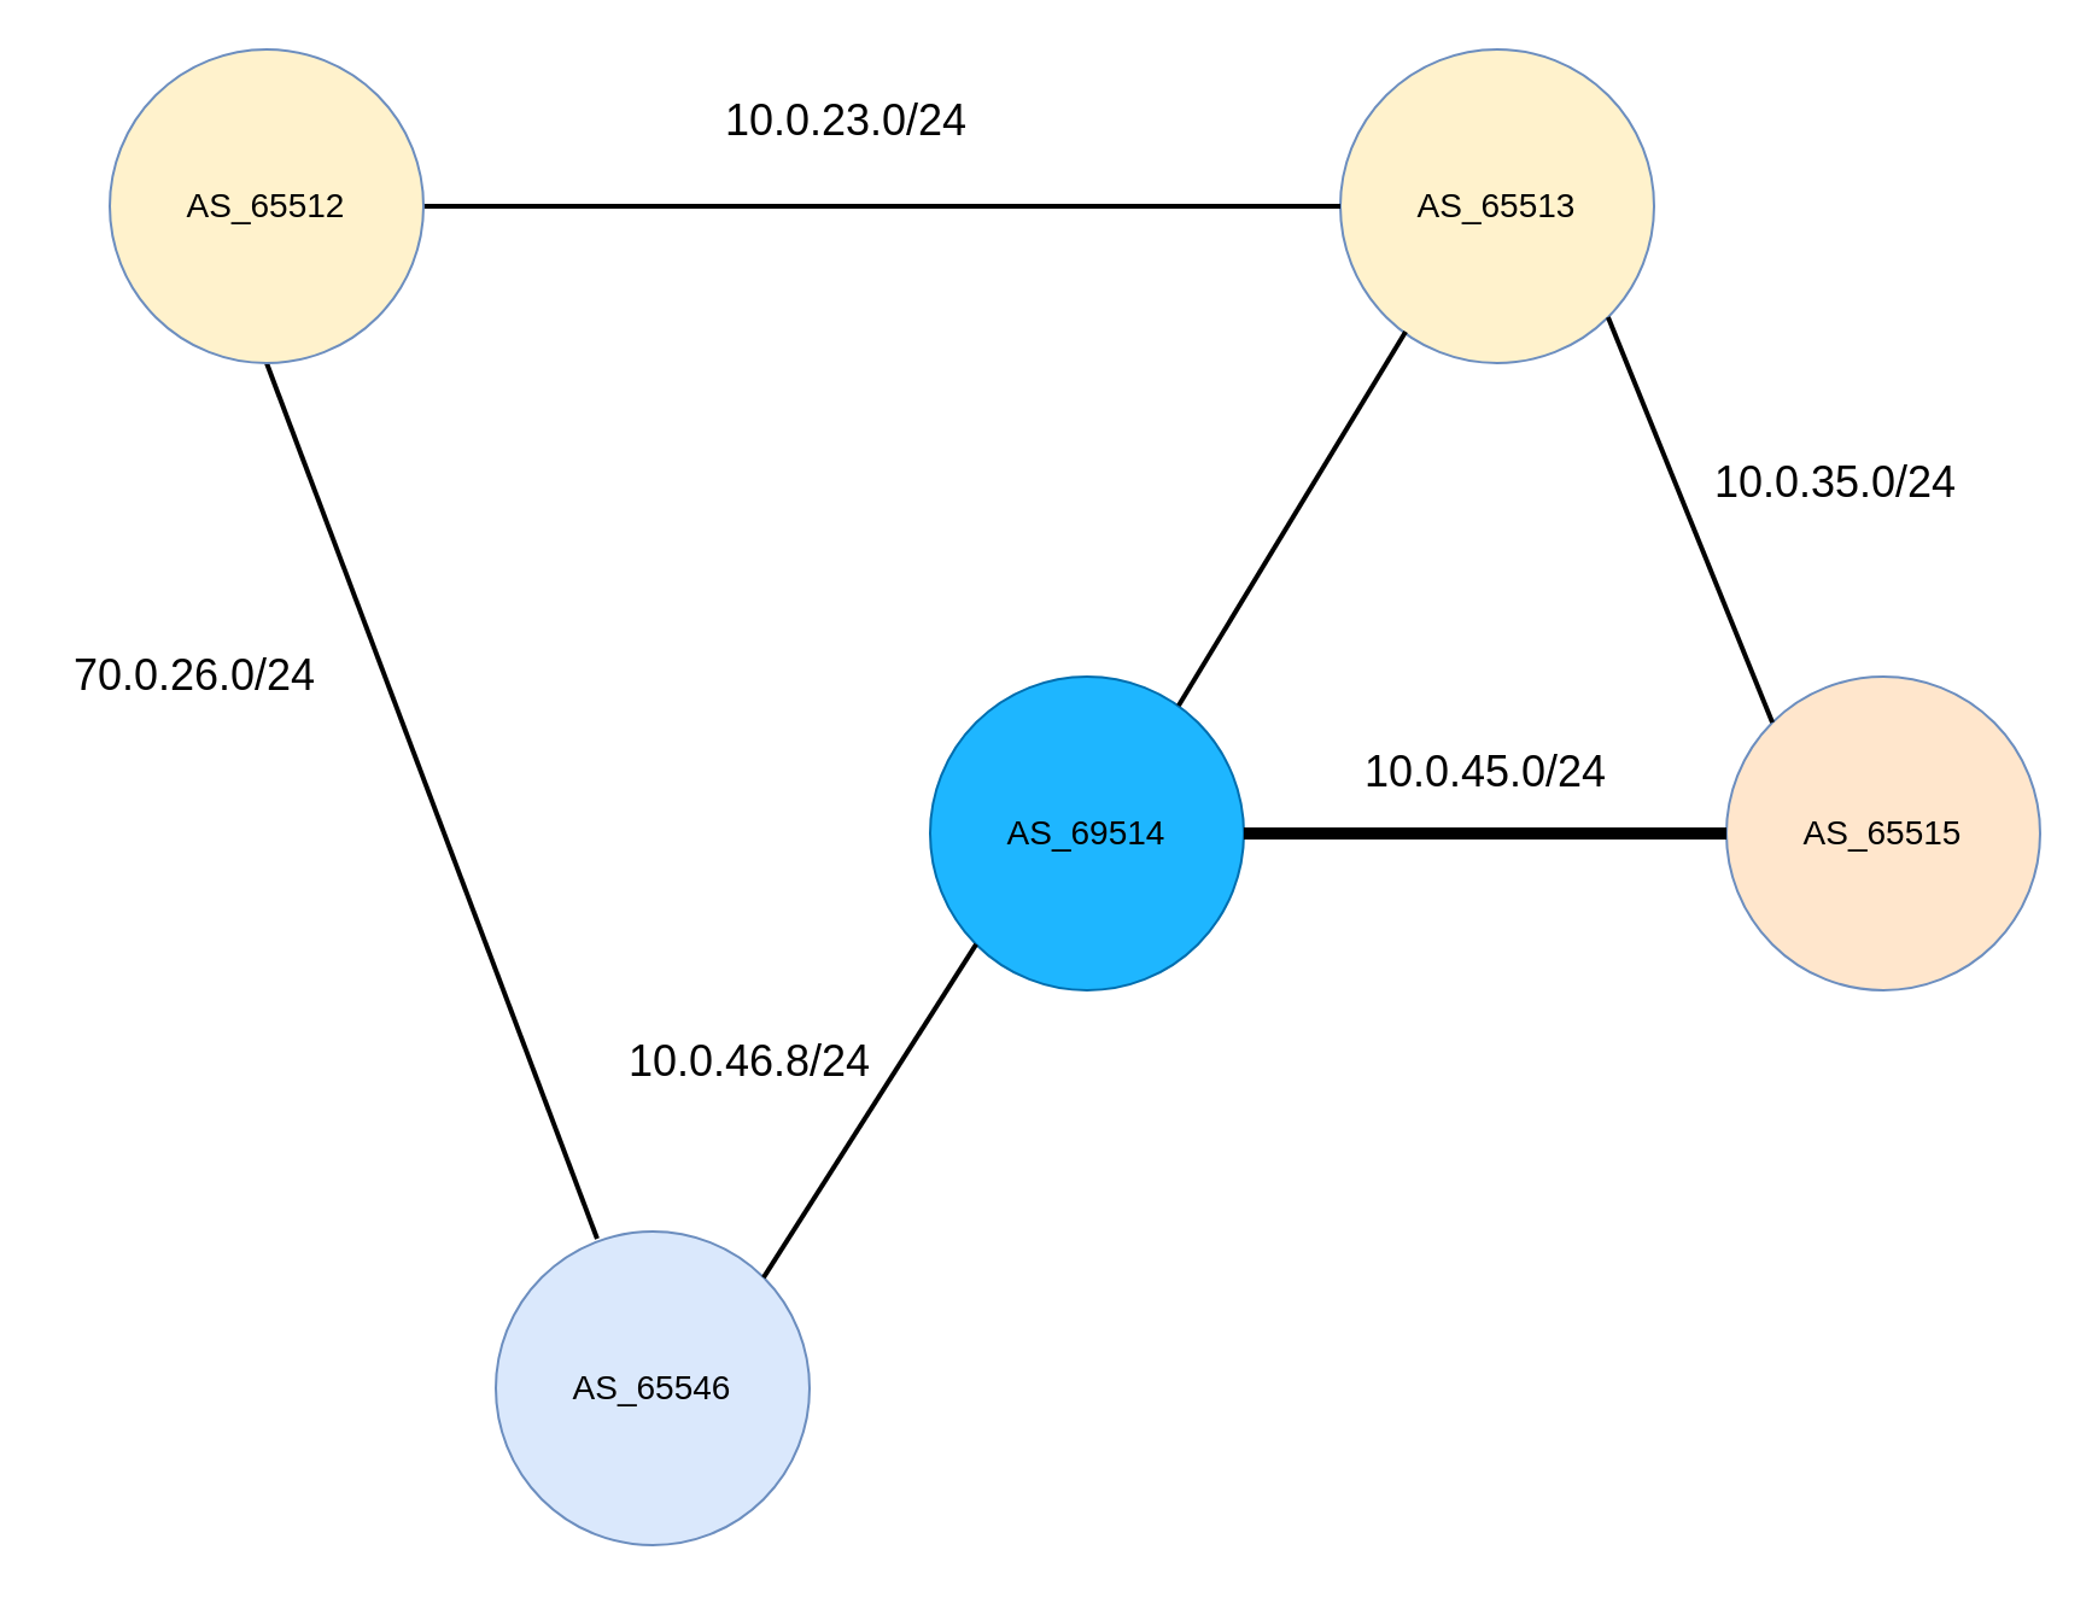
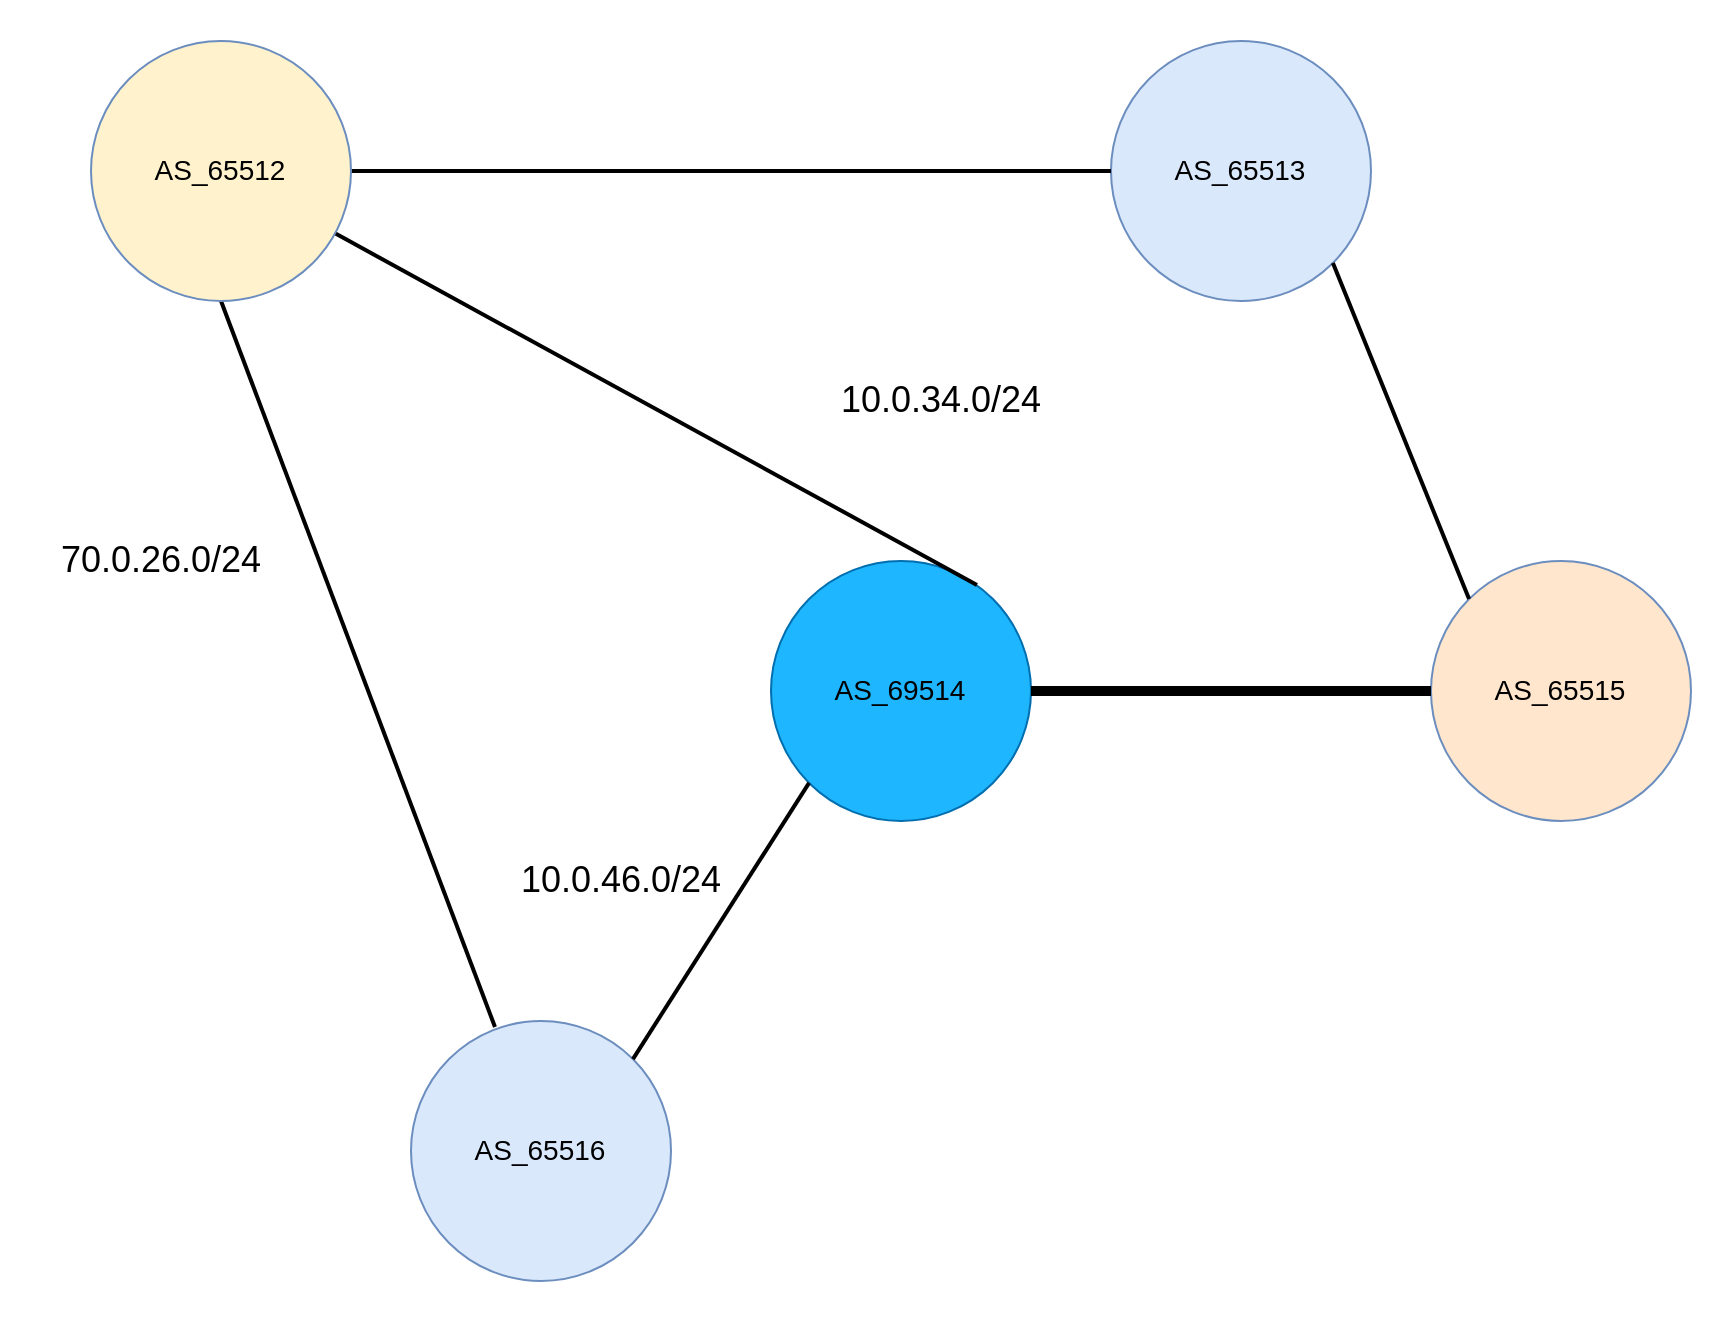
  <mxCell id="0" />
  <mxCell id="1" parent="0" />
- <mxCell id="2" value="&lt;font style=&quot;font-size: 14px&quot;&gt;AS_65546&lt;/font&gt;" style="ellipse;whiteSpace=wrap;html=1;aspect=fixed;fillColor=#dae8fc;strokeColor=#6c8ebf;" vertex="1" parent="1"><mxGeometry x="205" y="510" width="130" height="130" as="geometry" /></mxCell>
+ <mxCell id="2" value="&lt;font style=&quot;font-size: 14px&quot;&gt;AS_65516&lt;/font&gt;" style="ellipse;whiteSpace=wrap;html=1;aspect=fixed;fillColor=#dae8fc;strokeColor=#6c8ebf;" vertex="1" parent="1"><mxGeometry x="205" y="510" width="130" height="130" as="geometry" /></mxCell>
  <mxCell id="3" value="&lt;font style=&quot;font-size: 14px&quot;&gt;AS_69514&lt;/font&gt;" style="ellipse;whiteSpace=wrap;html=1;aspect=fixed;fillColor=#1EB6FF;fontColor=#000;strokeColor=#006EAF;" vertex="1" parent="1"><mxGeometry x="385" y="280" width="130" height="130" as="geometry" /></mxCell>
  <mxCell id="4" value="&lt;font style=&quot;font-size: 14px&quot;&gt;AS_65515&lt;/font&gt;" style="ellipse;whiteSpace=wrap;html=1;aspect=fixed;fillColor=#ffe6cc;strokeColor=#6c8ebf;" vertex="1" parent="1"><mxGeometry x="715" y="280" width="130" height="130" as="geometry" /></mxCell>
- <mxCell id="5" value="&lt;font style=&quot;font-size: 14px&quot;&gt;AS_65513&lt;/font&gt;" style="ellipse;whiteSpace=wrap;html=1;aspect=fixed;fillColor=#fff2cc;strokeColor=#6c8ebf;" vertex="1" parent="1"><mxGeometry x="555" y="20" width="130" height="130" as="geometry" /></mxCell>
+ <mxCell id="5" value="&lt;font style=&quot;font-size: 14px&quot;&gt;AS_65513&lt;/font&gt;" style="ellipse;whiteSpace=wrap;html=1;aspect=fixed;fillColor=#dae8fc;strokeColor=#6c8ebf;" vertex="1" parent="1"><mxGeometry x="555" y="20" width="130" height="130" as="geometry" /></mxCell>
  <mxCell id="6" value="" style="endArrow=none;html=1;rounded=0;exitX=0.5;exitY=1;exitDx=0;exitDy=0;entryX=0.323;entryY=0.023;entryDx=0;entryDy=0;entryPerimeter=0;strokeWidth=2;" edge="1" parent="1" source="12" target="2"><mxGeometry width="50" height="50" relative="1" as="geometry"><mxPoint x="325" y="370" as="sourcePoint" /><mxPoint x="375" y="320" as="targetPoint" /></mxGeometry></mxCell>
  <mxCell id="7" value="" style="endArrow=none;html=1;rounded=0;exitX=1;exitY=0.5;exitDx=0;exitDy=0;entryX=0;entryY=0.5;entryDx=0;entryDy=0;strokeWidth=2;" edge="1" parent="1" source="12" target="5"><mxGeometry width="50" height="50" relative="1" as="geometry"><mxPoint x="120" y="160" as="sourcePoint" /><mxPoint x="271.99" y="612.99" as="targetPoint" /></mxGeometry></mxCell>
- <mxCell id="8" value="" style="endArrow=none;html=1;rounded=0;exitX=0.792;exitY=0.092;exitDx=0;exitDy=0;entryX=0.208;entryY=0.9;entryDx=0;entryDy=0;strokeWidth=2;exitPerimeter=0;entryPerimeter=0;" edge="1" parent="1" source="3" target="5"><mxGeometry width="50" height="50" relative="1" as="geometry"><mxPoint x="185" y="95" as="sourcePoint" /><mxPoint x="515" y="95" as="targetPoint" /></mxGeometry></mxCell>
+ <mxCell id="8" value="" style="endArrow=none;html=1;rounded=0;exitX=0.792;exitY=0.092;exitDx=0;exitDy=0;strokeWidth=2;exitPerimeter=0;" edge="1" parent="1" source="3" target="12"><mxGeometry width="50" height="50" relative="1" as="geometry"><mxPoint x="185" y="95" as="sourcePoint" /><mxPoint x="515" y="95" as="targetPoint" /></mxGeometry></mxCell>
  <mxCell id="9" value="" style="endArrow=none;html=1;rounded=0;exitX=0;exitY=0;exitDx=0;exitDy=0;entryX=1;entryY=1;entryDx=0;entryDy=0;strokeWidth=2;" edge="1" parent="1" source="4" target="5"><mxGeometry width="50" height="50" relative="1" as="geometry"><mxPoint x="447.04" y="300" as="sourcePoint" /><mxPoint x="542.04" y="147" as="targetPoint" /></mxGeometry></mxCell>
  <mxCell id="10" value="" style="endArrow=none;html=1;rounded=0;exitX=0;exitY=0.5;exitDx=0;exitDy=0;entryX=1;entryY=0.5;entryDx=0;entryDy=0;strokeWidth=5;" edge="1" parent="1" source="4" target="3"><mxGeometry width="50" height="50" relative="1" as="geometry"><mxPoint x="457.96" y="311.96" as="sourcePoint" /><mxPoint x="542.04" y="147" as="targetPoint" /></mxGeometry></mxCell>
  <mxCell id="11" value="" style="endArrow=none;html=1;rounded=0;exitX=1;exitY=0;exitDx=0;exitDy=0;entryX=0;entryY=1;entryDx=0;entryDy=0;strokeWidth=2;" edge="1" parent="1" source="2" target="3"><mxGeometry width="50" height="50" relative="1" as="geometry"><mxPoint x="745" y="365" as="sourcePoint" /><mxPoint x="535" y="365" as="targetPoint" /></mxGeometry></mxCell>
  <mxCell id="12" value="&lt;font style=&quot;font-size: 14px&quot;&gt;AS_65512&lt;/font&gt;" style="ellipse;whiteSpace=wrap;html=1;aspect=fixed;fillColor=#fff2cc;strokeColor=#6c8ebf;" vertex="1" parent="1"><mxGeometry x="45" y="20" width="130" height="130" as="geometry" /></mxCell>
- <mxCell id="13" value="&lt;div&gt;&lt;font style=&quot;font-size: 18px&quot;&gt;10.0.23.0/24&lt;/font&gt;&lt;/div&gt;" style="text;html=1;align=center;verticalAlign=middle;resizable=0;points=[];autosize=1;strokeColor=none;fillColor=none;fontSize=14;fontColor=#000;" vertex="1" parent="1"><mxGeometry x="290" y="40" width="120" height="20" as="geometry" /></mxCell>
- <mxCell id="14" value="&lt;div&gt;&lt;font style=&quot;font-size: 18px&quot;&gt;10.0.35.0/24&lt;/font&gt;&lt;/div&gt;" style="text;html=1;align=center;verticalAlign=middle;resizable=0;points=[];autosize=1;strokeColor=none;fillColor=none;fontSize=14;fontColor=#000;" vertex="1" parent="1"><mxGeometry x="700" y="190" width="120" height="20" as="geometry" /></mxCell>
- <mxCell id="16" value="&lt;div&gt;&lt;font style=&quot;font-size: 18px&quot;&gt;10.0.45.0/24&lt;/font&gt;&lt;/div&gt;" style="text;html=1;align=center;verticalAlign=middle;resizable=0;points=[];autosize=1;strokeColor=none;fillColor=none;fontSize=14;fontColor=#000;" vertex="1" parent="1"><mxGeometry x="555" y="310" width="120" height="20" as="geometry" /></mxCell>
- <mxCell id="17" value="&lt;div&gt;&lt;font style=&quot;font-size: 18px&quot;&gt;10.0.46.8/24&lt;/font&gt;&lt;/div&gt;" style="text;html=1;align=center;verticalAlign=middle;resizable=0;points=[];autosize=1;strokeColor=none;fillColor=none;fontSize=14;fontColor=#000;" vertex="1" parent="1"><mxGeometry x="250" y="430" width="120" height="20" as="geometry" /></mxCell>
+ <mxCell id="15" value="&lt;div&gt;&lt;font style=&quot;font-size: 18px&quot;&gt;10.0.34.0/24&lt;/font&gt;&lt;/div&gt;" style="text;html=1;align=center;verticalAlign=middle;resizable=0;points=[];autosize=1;strokeColor=none;fillColor=none;fontSize=14;fontColor=#000;" vertex="1" parent="1"><mxGeometry x="410" y="190" width="120" height="20" as="geometry" /></mxCell>
+ <mxCell id="17" value="&lt;div&gt;&lt;font style=&quot;font-size: 18px&quot;&gt;10.0.46.0/24&lt;/font&gt;&lt;/div&gt;" style="text;html=1;align=center;verticalAlign=middle;resizable=0;points=[];autosize=1;strokeColor=none;fillColor=none;fontSize=14;fontColor=#000;" vertex="1" parent="1"><mxGeometry x="250" y="430" width="120" height="20" as="geometry" /></mxCell>
  <mxCell id="18" value="&lt;div&gt;&lt;font style=&quot;font-size: 18px&quot;&gt;70.0.26.0/24&lt;/font&gt;&lt;/div&gt;" style="text;html=1;align=center;verticalAlign=middle;resizable=0;points=[];autosize=1;strokeColor=none;fillColor=none;fontSize=14;fontColor=#000;" vertex="1" parent="1"><mxGeometry x="20" y="270" width="120" height="20" as="geometry" /></mxCell>
